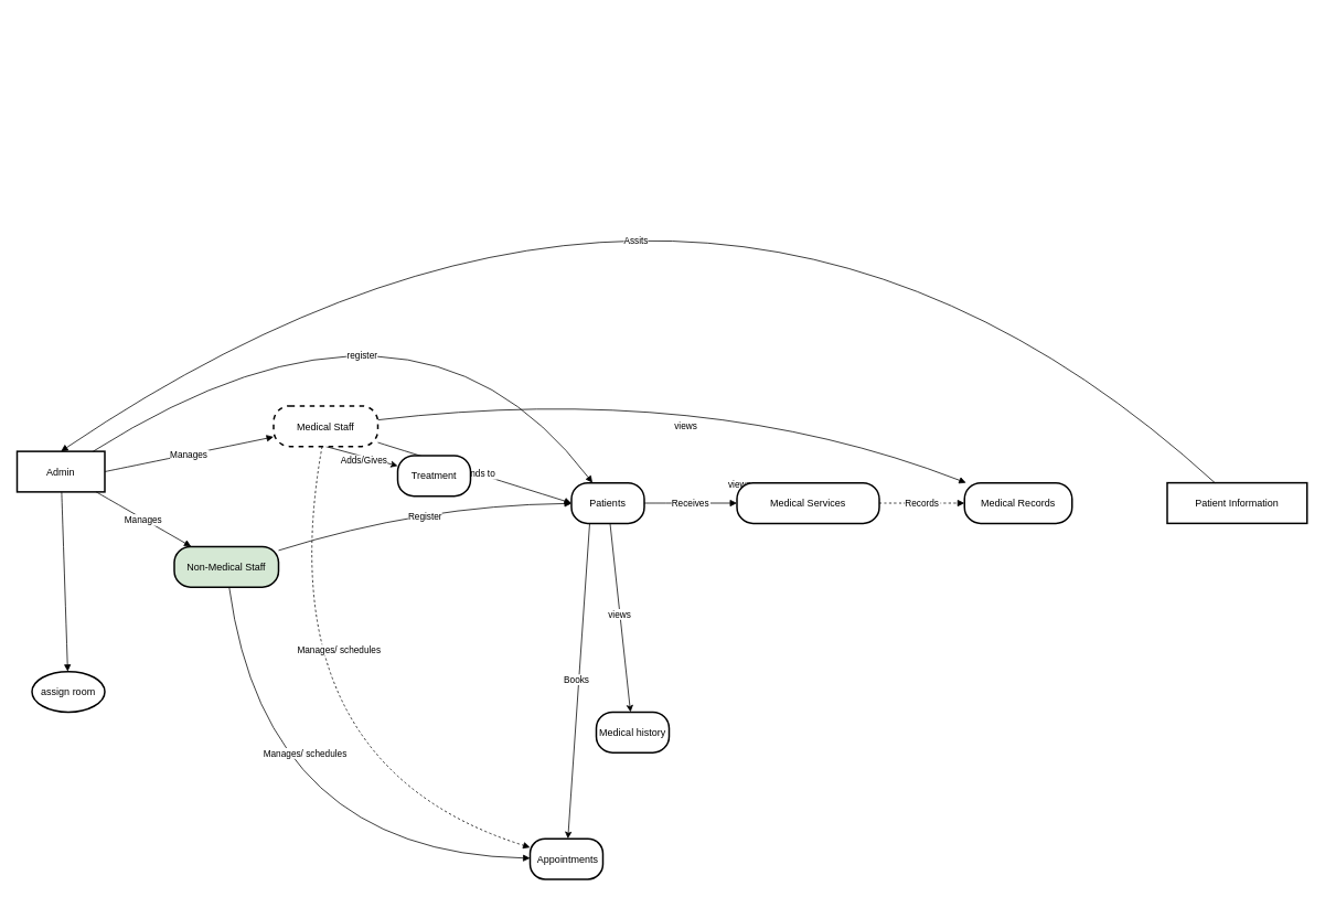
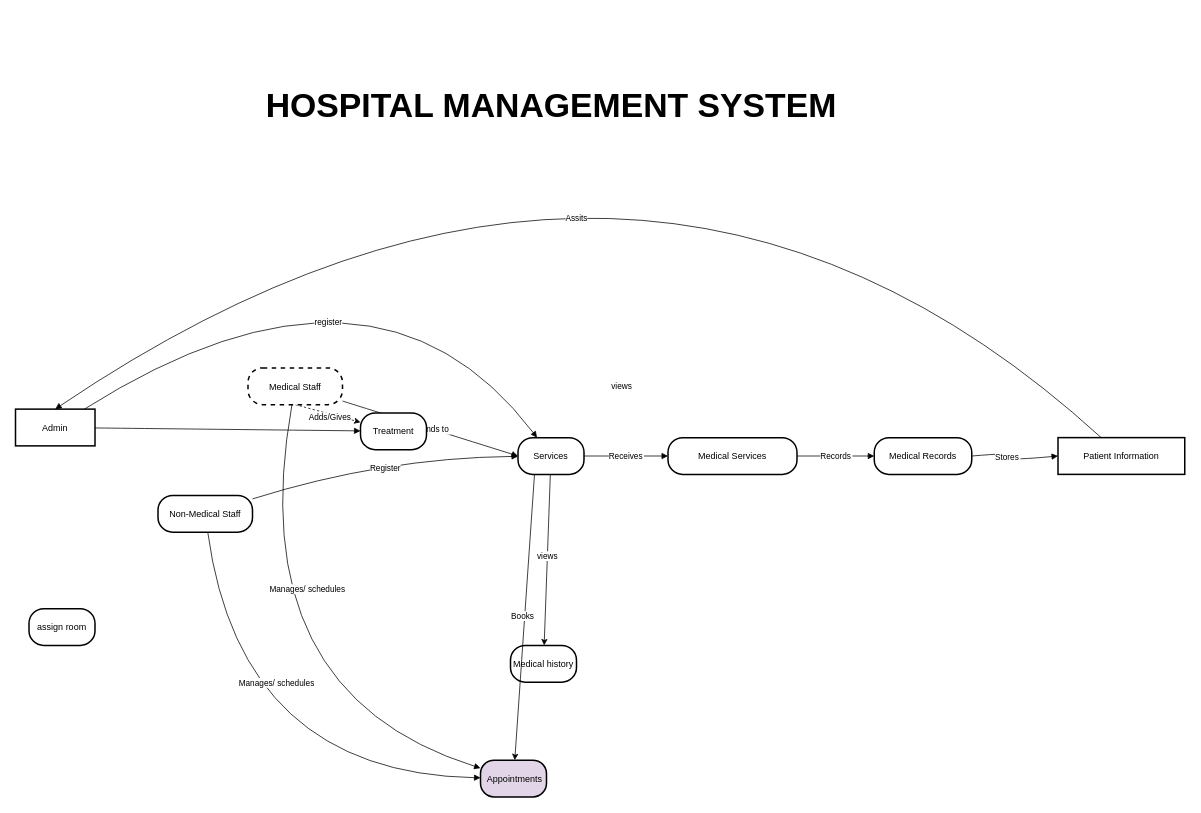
  <mxCell id="0" />
  <mxCell id="1" parent="0" />
- <mxCell id="2" value="" style="curved=1;startArrow=none;endArrow=block;" edge="1" parent="1" source="7" target="22"><mxGeometry x="-0.001" relative="1" as="geometry"><Array as="points"><mxPoint x="850" y="460" /></Array><mxPoint x="530" y="300" as="sourcePoint" /><mxPoint x="1177" y="318.834" as="targetPoint" /><mxPoint as="offset" /></mxGeometry></mxCell>
- <mxCell id="3" value="views" style="edgeLabel;html=1;align=center;verticalAlign=middle;resizable=0;points=[];" connectable="0" vertex="1" parent="2"><mxGeometry x="0.148" y="51" relative="1" as="geometry"><mxPoint y="163" as="offset" /></mxGeometry></mxCell>
  <mxCell id="4" value="Admin" style="whiteSpace=wrap;strokeWidth=2;" vertex="1" parent="1"><mxGeometry x="20" y="545" width="106" height="49" as="geometry" /></mxCell>
- <mxCell id="5" style="rounded=0;orthogonalLoop=1;jettySize=auto;html=1;exitX=0.5;exitY=1;exitDx=0;exitDy=0;" edge="1" parent="1" source="7" target="23"><mxGeometry relative="1" as="geometry" /></mxCell>
+ <mxCell id="5" style="rounded=0;orthogonalLoop=1;jettySize=auto;html=1;exitX=0.5;exitY=1;exitDx=0;exitDy=0;dashed=1;" edge="1" parent="1" source="7" target="23"><mxGeometry relative="1" as="geometry" /></mxCell>
  <mxCell id="6" value="Adds/Gives" style="edgeLabel;html=1;align=center;verticalAlign=middle;resizable=0;points=[];" connectable="0" vertex="1" parent="5"><mxGeometry x="0.066" y="-4" relative="1" as="geometry"><mxPoint as="offset" /></mxGeometry></mxCell>
  <mxCell id="7" value="Medical Staff" style="rounded=1;arcSize=40;strokeWidth=2;dashed=1;" vertex="1" parent="1"><mxGeometry x="330" y="490" width="126" height="49" as="geometry" /></mxCell>
  <mxCell id="8" style="rounded=0;orthogonalLoop=1;jettySize=auto;html=1;" edge="1" parent="1" source="10" target="25"><mxGeometry relative="1" as="geometry"><mxPoint x="820" y="1023" as="targetPoint" /></mxGeometry></mxCell>
  <mxCell id="9" value="views" style="edgeLabel;html=1;align=center;verticalAlign=middle;resizable=0;points=[];" connectable="0" vertex="1" parent="8"><mxGeometry x="-0.042" y="-1" relative="1" as="geometry"><mxPoint as="offset" /></mxGeometry></mxCell>
- <mxCell id="10" value="Patients" style="whiteSpace=wrap;html=1;rounded=1;arcSize=40;strokeWidth=2;" vertex="1" parent="1"><mxGeometry x="690" y="583" width="88" height="49" as="geometry" /></mxCell>
+ <mxCell id="10" value="Services" style="whiteSpace=wrap;html=1;rounded=1;arcSize=40;strokeWidth=2;" vertex="1" parent="1"><mxGeometry x="690" y="583" width="88" height="49" as="geometry" /></mxCell>
  <mxCell id="11" value="Medical Services" style="rounded=1;arcSize=40;strokeWidth=2" vertex="1" parent="1"><mxGeometry x="890" y="583" width="172" height="49" as="geometry" /></mxCell>
  <mxCell id="12" value="Patient Information" style="arcSize=40;strokeWidth=2;rounded=0;" vertex="1" parent="1"><mxGeometry x="1410" y="583" width="169" height="49" as="geometry" /></mxCell>
- <mxCell id="13" value="Manages" style="curved=1;startArrow=none;endArrow=block;exitX=1;exitY=0.5;exitDx=0;exitDy=0;" edge="1" parent="1" source="4" target="7"><mxGeometry relative="1" as="geometry" /></mxCell>
  <mxCell id="14" value="Attends to" style="curved=1;startArrow=none;endArrow=block;entryX=0;entryY=0.5;entryDx=0;entryDy=0;" edge="1" parent="1" source="7" target="10"><mxGeometry relative="1" as="geometry"><Array as="points" /></mxGeometry></mxCell>
  <mxCell id="15" value="Receives" style="curved=1;startArrow=none;endArrow=block;" edge="1" parent="1" source="10" target="11"><mxGeometry relative="1" as="geometry"><Array as="points" /></mxGeometry></mxCell>
- <mxCell id="16" value="Records" style="curved=1;startArrow=none;endArrow=block;exitX=1;exitY=0.5;exitDx=0;exitDy=0;dashed=1;" edge="1" parent="1" source="11" target="22"><mxGeometry relative="1" as="geometry"><Array as="points" /><mxPoint x="196" y="1089" as="targetPoint" /></mxGeometry></mxCell>
+ <mxCell id="16" value="Records" style="curved=1;startArrow=none;endArrow=block;exitX=1;exitY=0.5;exitDx=0;exitDy=0;" edge="1" parent="1" source="11" target="22"><mxGeometry relative="1" as="geometry"><Array as="points" /><mxPoint x="196" y="1089" as="targetPoint" /></mxGeometry></mxCell>
+ <mxCell id="17" value="Stores" style="curved=1;startArrow=none;endArrow=block;exitX=1;exitY=0.5;entryX=0;entryY=0.5;exitDx=0;exitDy=0;entryDx=0;entryDy=0;" edge="1" parent="1" source="22" target="12"><mxGeometry relative="1" as="geometry"><Array as="points"><mxPoint x="1350" y="603" /><mxPoint x="1340" y="608" /><mxPoint x="1350" y="613" /></Array><mxPoint x="196" y="1138" as="sourcePoint" /></mxGeometry></mxCell>
  <mxCell id="18" value="" style="curved=1;startArrow=none;endArrow=block;entryX=0.5;entryY=0;entryDx=0;entryDy=0;" edge="1" parent="1" source="12" target="4"><mxGeometry relative="1" as="geometry"><Array as="points"><mxPoint x="850" y="20" /></Array><mxPoint x="1478.78" y="340" as="sourcePoint" /><mxPoint x="260" y="389" as="targetPoint" /></mxGeometry></mxCell>
  <mxCell id="19" value="Assits" style="edgeLabel;html=1;align=center;verticalAlign=middle;resizable=0;points=[];" connectable="0" vertex="1" parent="18"><mxGeometry x="0.192" y="181" relative="1" as="geometry"><mxPoint y="-4" as="offset" /></mxGeometry></mxCell>
- <mxCell id="21" value="&amp;nbsp;Appointments" style="whiteSpace=wrap;html=1;rounded=1;arcSize=37;strokeWidth=2;" vertex="1" parent="1"><mxGeometry x="640" y="1013" width="88" height="49" as="geometry" /></mxCell>
+ <mxCell id="20" value="HOSPITAL MANAGEMENT SYSTEM" style="text;strokeColor=none;fillColor=none;html=1;fontSize=45;fontStyle=1;verticalAlign=middle;align=center;" vertex="1" parent="1"><mxGeometry x="354" y="100" width="760" height="80" as="geometry" /></mxCell>
+ <mxCell id="21" value="&amp;nbsp;Appointments" style="whiteSpace=wrap;html=1;rounded=1;arcSize=37;strokeWidth=2;fillColor=#e1d5e7;" vertex="1" parent="1"><mxGeometry x="640" y="1013" width="88" height="49" as="geometry" /></mxCell>
  <mxCell id="22" value="Medical Records" style="whiteSpace=wrap;html=1;rounded=1;arcSize=40;strokeWidth=2;" vertex="1" parent="1"><mxGeometry x="1165" y="583" width="130" height="49" as="geometry" /></mxCell>
  <mxCell id="23" value="Treatment" style="whiteSpace=wrap;html=1;rounded=1;arcSize=40;strokeWidth=2;" vertex="1" parent="1"><mxGeometry x="480" y="550" width="88" height="49" as="geometry" /></mxCell>
- <mxCell id="24" value="assign room" style="ellipse;whiteSpace=wrap;html=1;arcSize=40;strokeWidth=2;" vertex="1" parent="1"><mxGeometry x="38" y="811" width="88" height="49" as="geometry" /></mxCell>
- <mxCell id="25" value="Medical history" style="whiteSpace=wrap;html=1;rounded=1;arcSize=40;strokeWidth=2;" vertex="1" parent="1"><mxGeometry x="720" y="860" width="88" height="49" as="geometry" /></mxCell>
+ <mxCell id="24" value="assign room" style="whiteSpace=wrap;html=1;rounded=1;arcSize=40;strokeWidth=2;" vertex="1" parent="1"><mxGeometry x="38" y="811" width="88" height="49" as="geometry" /></mxCell>
+ <mxCell id="25" value="Medical history" style="whiteSpace=wrap;html=1;rounded=1;arcSize=40;strokeWidth=2;" vertex="1" parent="1"><mxGeometry x="680" y="860" width="88" height="49" as="geometry" /></mxCell>
  <mxCell id="26" style="rounded=0;orthogonalLoop=1;jettySize=auto;html=1;exitX=0.25;exitY=1;exitDx=0;exitDy=0;" edge="1" parent="1" source="10" target="21"><mxGeometry relative="1" as="geometry" /></mxCell>
  <mxCell id="27" value="Books" style="edgeLabel;html=1;align=center;verticalAlign=middle;resizable=0;points=[];" connectable="0" vertex="1" parent="26"><mxGeometry x="-0.008" y="-3" relative="1" as="geometry"><mxPoint as="offset" /></mxGeometry></mxCell>
- <mxCell id="28" value="" style="curved=1;startArrow=none;endArrow=block;dashed=1;" edge="1" parent="1" source="7" target="21"><mxGeometry relative="1" as="geometry"><Array as="points"><mxPoint x="320" y="923" /></Array><mxPoint x="360" y="703" as="sourcePoint" /><mxPoint x="952" y="703" as="targetPoint" /></mxGeometry></mxCell>
+ <mxCell id="28" value="" style="curved=1;startArrow=none;endArrow=block;" edge="1" parent="1" source="7" target="21"><mxGeometry relative="1" as="geometry"><Array as="points"><mxPoint x="320" y="923" /></Array><mxPoint x="360" y="703" as="sourcePoint" /><mxPoint x="952" y="703" as="targetPoint" /></mxGeometry></mxCell>
  <mxCell id="29" value="Manages/ schedules" style="edgeLabel;html=1;align=center;verticalAlign=middle;resizable=0;points=[];" connectable="0" vertex="1" parent="28"><mxGeometry x="-0.345" y="63" relative="1" as="geometry"><mxPoint as="offset" /></mxGeometry></mxCell>
  <mxCell id="30" value="" style="curved=1;startArrow=none;endArrow=block;" edge="1" parent="1" source="4" target="10"><mxGeometry relative="1" as="geometry"><Array as="points"><mxPoint x="500" y="300" /></Array><mxPoint x="390" y="550" as="sourcePoint" /><mxPoint x="984" y="550" as="targetPoint" /></mxGeometry></mxCell>
  <mxCell id="31" value="views" style="edgeLabel;html=1;align=center;verticalAlign=middle;resizable=0;points=[];" connectable="0" vertex="1" parent="30"><mxGeometry x="0.148" y="51" relative="1" as="geometry"><mxPoint x="281" y="237" as="offset" /></mxGeometry></mxCell>
  <mxCell id="32" value="register" style="edgeLabel;html=1;align=center;verticalAlign=middle;resizable=0;points=[];" connectable="0" vertex="1" parent="30"><mxGeometry x="-0.173" y="-75" relative="1" as="geometry"><mxPoint as="offset" /></mxGeometry></mxCell>
- <mxCell id="33" value="" style="curved=1;startArrow=none;endArrow=block;" edge="1" parent="1" source="4" target="24"><mxGeometry relative="1" as="geometry"><mxPoint x="-180" y="783" as="sourcePoint" /><mxPoint x="414" y="783" as="targetPoint" /></mxGeometry></mxCell>
- <mxCell id="34" value="Non-Medical Staff" style="rounded=1;arcSize=40;strokeWidth=2;fillColor=#d5e8d4;" vertex="1" parent="1"><mxGeometry x="210" y="660" width="126" height="49" as="geometry" /></mxCell>
- <mxCell id="35" value="Manages" style="curved=1;startArrow=none;endArrow=block;" edge="1" parent="1" source="4" target="34"><mxGeometry relative="1" as="geometry"><mxPoint x="140" y="600" as="sourcePoint" /><mxPoint x="256" y="685" as="targetPoint" /></mxGeometry></mxCell>
+ <mxCell id="33" value="" style="curved=1;startArrow=none;endArrow=block;" edge="1" parent="1" source="4" target="23"><mxGeometry relative="1" as="geometry"><mxPoint x="-180" y="783" as="sourcePoint" /><mxPoint x="414" y="783" as="targetPoint" /></mxGeometry></mxCell>
+ <mxCell id="34" value="Non-Medical Staff" style="rounded=1;arcSize=40;strokeWidth=2" vertex="1" parent="1"><mxGeometry x="210" y="660" width="126" height="49" as="geometry" /></mxCell>
  <mxCell id="36" value="" style="curved=1;startArrow=none;endArrow=block;" edge="1" parent="1" source="34" target="10"><mxGeometry relative="1" as="geometry"><mxPoint x="394" y="699" as="sourcePoint" /><mxPoint x="400" y="970" as="targetPoint" /><Array as="points"><mxPoint x="510" y="610" /></Array></mxGeometry></mxCell>
  <mxCell id="37" value="Register" style="edgeLabel;html=1;align=center;verticalAlign=middle;resizable=0;points=[];" connectable="0" vertex="1" parent="36"><mxGeometry x="0.022" y="-14" relative="1" as="geometry"><mxPoint as="offset" /></mxGeometry></mxCell>
  <mxCell id="38" value="" style="curved=1;startArrow=none;endArrow=block;" edge="1" parent="1" source="34" target="21"><mxGeometry relative="1" as="geometry"><Array as="points"><mxPoint x="320" y="1030" /></Array><mxPoint x="210" y="770" as="sourcePoint" /><mxPoint x="461" y="1255" as="targetPoint" /></mxGeometry></mxCell>
  <mxCell id="39" value="Manages/ schedules" style="edgeLabel;html=1;align=center;verticalAlign=middle;resizable=0;points=[];" connectable="0" vertex="1" parent="38"><mxGeometry x="-0.345" y="63" relative="1" as="geometry"><mxPoint as="offset" /></mxGeometry></mxCell>
